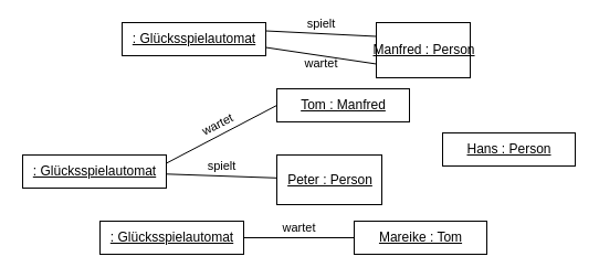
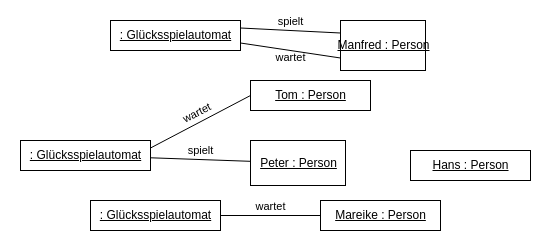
  <mxCell id="0" />
  <mxCell id="1" parent="0" />
- <mxCell id="2" value="&lt;u&gt;Tom : Manfred&lt;br&gt;&lt;/u&gt;" style="html=1;fontStyle=0" parent="1" vertex="1"><mxGeometry x="250" y="80" width="120" height="30" as="geometry" /></mxCell>
+ <mxCell id="2" value="&lt;u&gt;Tom : Person&lt;br&gt;&lt;/u&gt;" style="html=1;fontStyle=0" parent="1" vertex="1"><mxGeometry x="250" y="80" width="120" height="30" as="geometry" /></mxCell>
  <mxCell id="3" value="&lt;u&gt;: Glücksspielautomat&lt;/u&gt;" style="html=1;fontStyle=0" parent="1" vertex="1"><mxGeometry x="20" y="140" width="130" height="30" as="geometry" /></mxCell>
  <mxCell id="4" value="&lt;u&gt;Peter : Person&lt;br&gt;&lt;/u&gt;" style="html=1;fontStyle=0" parent="1" vertex="1"><mxGeometry x="250" y="140" width="95" height="45" as="geometry" /></mxCell>
  <mxCell id="5" value="&lt;u&gt;: Glücksspielautomat&lt;/u&gt;" style="html=1;fontStyle=0" parent="1" vertex="1"><mxGeometry x="90" y="200" width="130" height="30" as="geometry" /></mxCell>
  <mxCell id="6" value="spielt" style="endArrow=none;html=1;rounded=0;verticalAlign=bottom;labelBackgroundColor=none;" parent="1" source="3" target="4" edge="1"><mxGeometry width="50" height="50" relative="1" as="geometry"><mxPoint x="210" y="300" as="sourcePoint" /><mxPoint x="260" y="250" as="targetPoint" /></mxGeometry></mxCell>
- <mxCell id="7" value="&lt;u&gt;Mareike : Tom&lt;br&gt;&lt;/u&gt;" style="html=1;fontStyle=0" parent="1" vertex="1"><mxGeometry x="320" y="200" width="120" height="30" as="geometry" /></mxCell>
+ <mxCell id="7" value="&lt;u&gt;Mareike : Person&lt;br&gt;&lt;/u&gt;" style="html=1;fontStyle=0" parent="1" vertex="1"><mxGeometry x="320" y="200" width="120" height="30" as="geometry" /></mxCell>
  <mxCell id="8" value="wartet" style="endArrow=none;html=1;rounded=0;verticalAlign=bottom;labelBackgroundColor=none;" parent="1" source="5" target="7" edge="1"><mxGeometry width="50" height="50" relative="1" as="geometry"><mxPoint x="223" y="150" as="sourcePoint" /><mxPoint x="350" y="119" as="targetPoint" /></mxGeometry></mxCell>
- <mxCell id="9" value="&lt;div&gt;&lt;u&gt;Hans : Person&lt;/u&gt;&lt;/div&gt;" style="html=1;fontStyle=0" parent="1" vertex="1"><mxGeometry x="400" y="120" width="120" height="30" as="geometry" /></mxCell>
+ <mxCell id="9" value="&lt;div&gt;&lt;u&gt;Hans : Person&lt;/u&gt;&lt;/div&gt;" style="html=1;fontStyle=0" parent="1" vertex="1"><mxGeometry x="410" y="150" width="120" height="30" as="geometry" /></mxCell>
  <mxCell id="10" value="&lt;div&gt;&lt;u&gt;Manfred : Person&lt;/u&gt;&lt;/div&gt;" style="html=1;fontStyle=0" parent="1" vertex="1"><mxGeometry x="340" y="20" width="85" height="50" as="geometry" /></mxCell>
  <mxCell id="11" value="&lt;u&gt;: Glücksspielautomat&lt;/u&gt;" style="html=1;fontStyle=0" parent="1" vertex="1"><mxGeometry x="110" y="20" width="130" height="30" as="geometry" /></mxCell>
  <mxCell id="12" value="spielt" style="endArrow=none;html=1;rounded=0;labelBackgroundColor=none;entryX=0;entryY=0.25;entryDx=0;entryDy=0;exitX=1;exitY=0.25;exitDx=0;exitDy=0;verticalAlign=bottom;" parent="1" source="11" target="10" edge="1"><mxGeometry width="50" height="50" relative="1" as="geometry"><mxPoint x="180" y="260" as="sourcePoint" /><mxPoint x="230" y="210" as="targetPoint" /></mxGeometry></mxCell>
  <mxCell id="13" value="wartet" style="endArrow=none;html=1;rounded=0;labelBackgroundColor=none;entryX=0;entryY=0.75;entryDx=0;entryDy=0;verticalAlign=top;exitX=1;exitY=0.75;exitDx=0;exitDy=0;spacing=-4;" parent="1" source="11" target="10" edge="1"><mxGeometry width="50" height="50" relative="1" as="geometry"><mxPoint x="280" y="38" as="sourcePoint" /><mxPoint x="400" y="38" as="targetPoint" /></mxGeometry></mxCell>
  <mxCell id="14" value="" style="rounded=0;orthogonalLoop=1;jettySize=auto;html=1;exitX=0;exitY=0.5;exitDx=0;exitDy=0;entryX=1;entryY=0.25;entryDx=0;entryDy=0;endArrow=none;endFill=0;verticalAlign=bottom;" parent="1" source="2" target="3" edge="1"><mxGeometry relative="1" as="geometry"><mxPoint x="230" y="406" as="sourcePoint" /><mxPoint x="190" y="507" as="targetPoint" /></mxGeometry></mxCell>
  <mxCell id="15" value="wartet" style="edgeLabel;html=1;align=center;verticalAlign=bottom;resizable=0;points=[];rotation=333;labelBackgroundColor=none;" parent="14" vertex="1" connectable="0"><mxGeometry x="-0.24" y="-1" relative="1" as="geometry"><mxPoint x="-12" y="6" as="offset" /></mxGeometry></mxCell>
